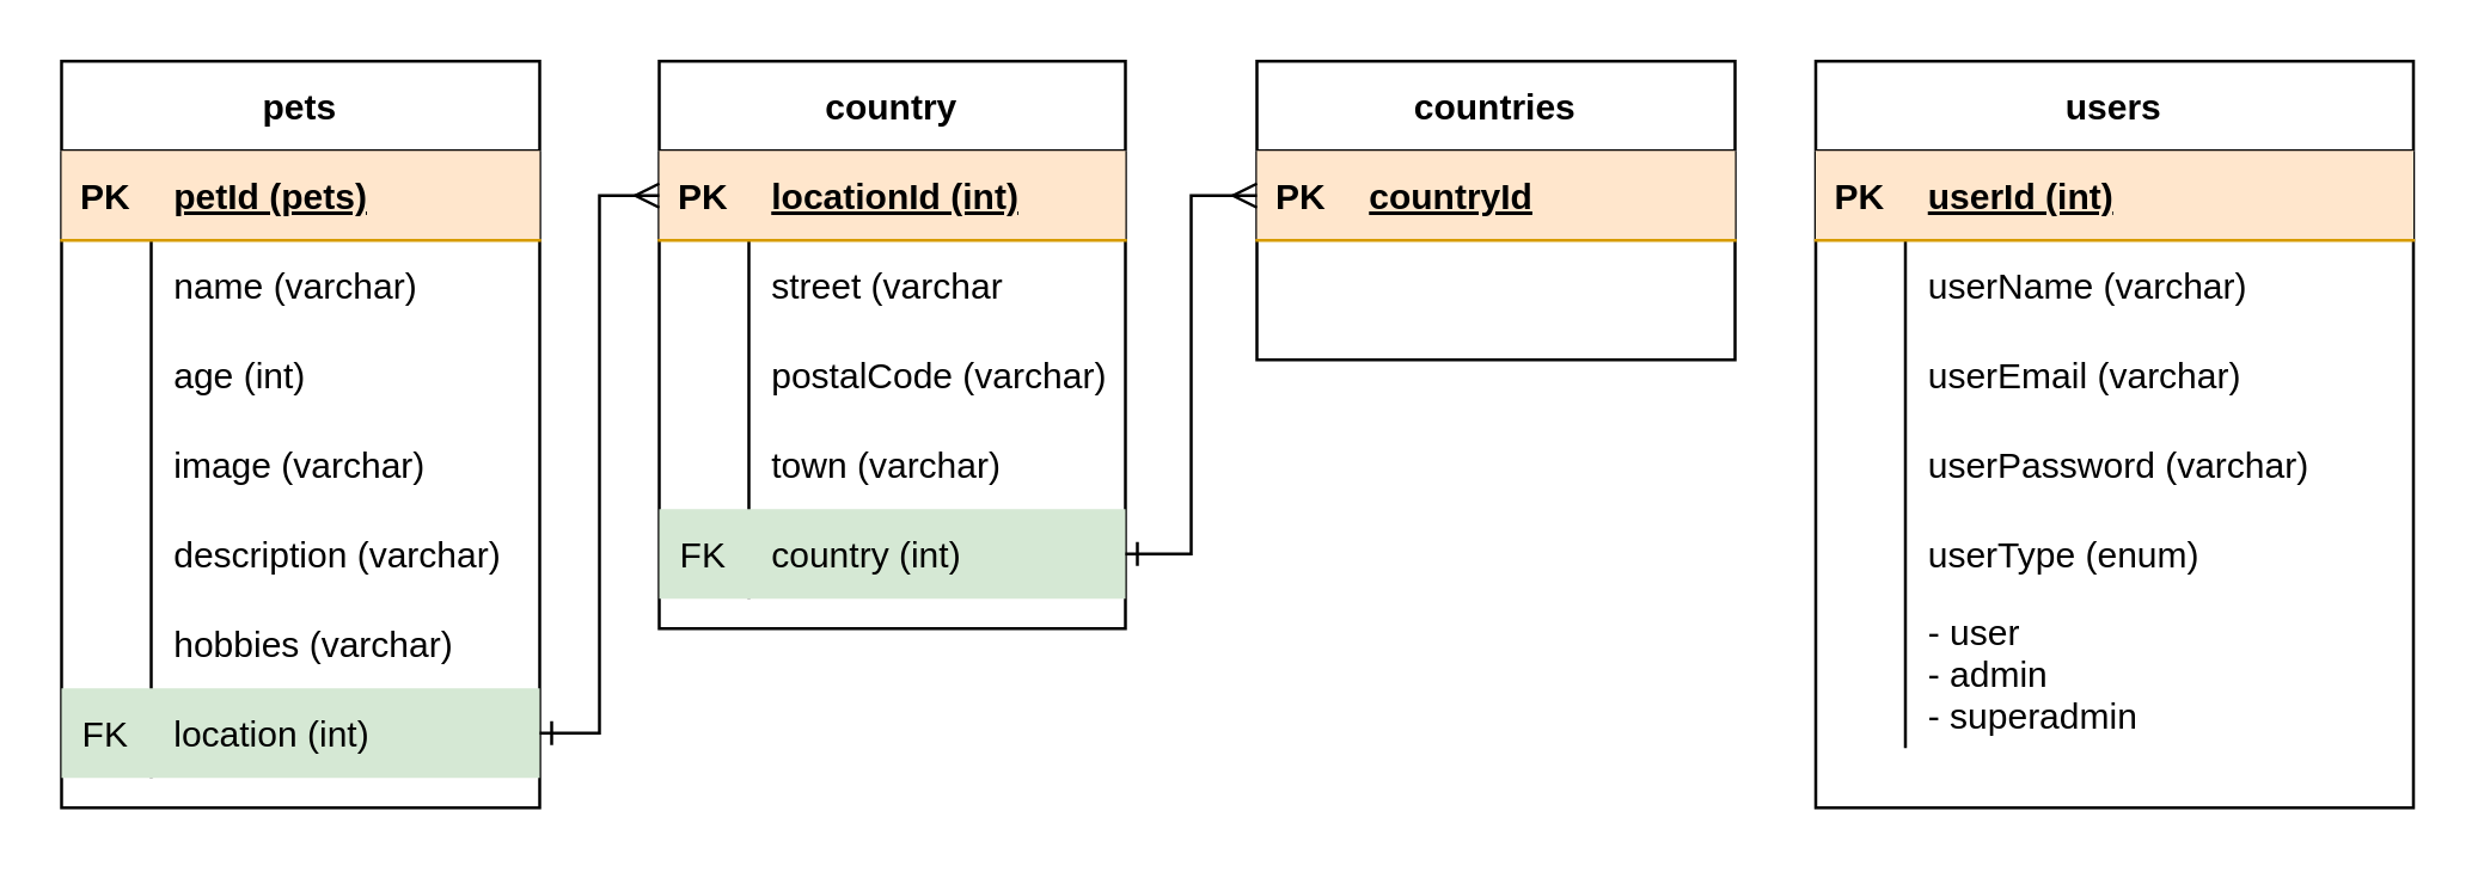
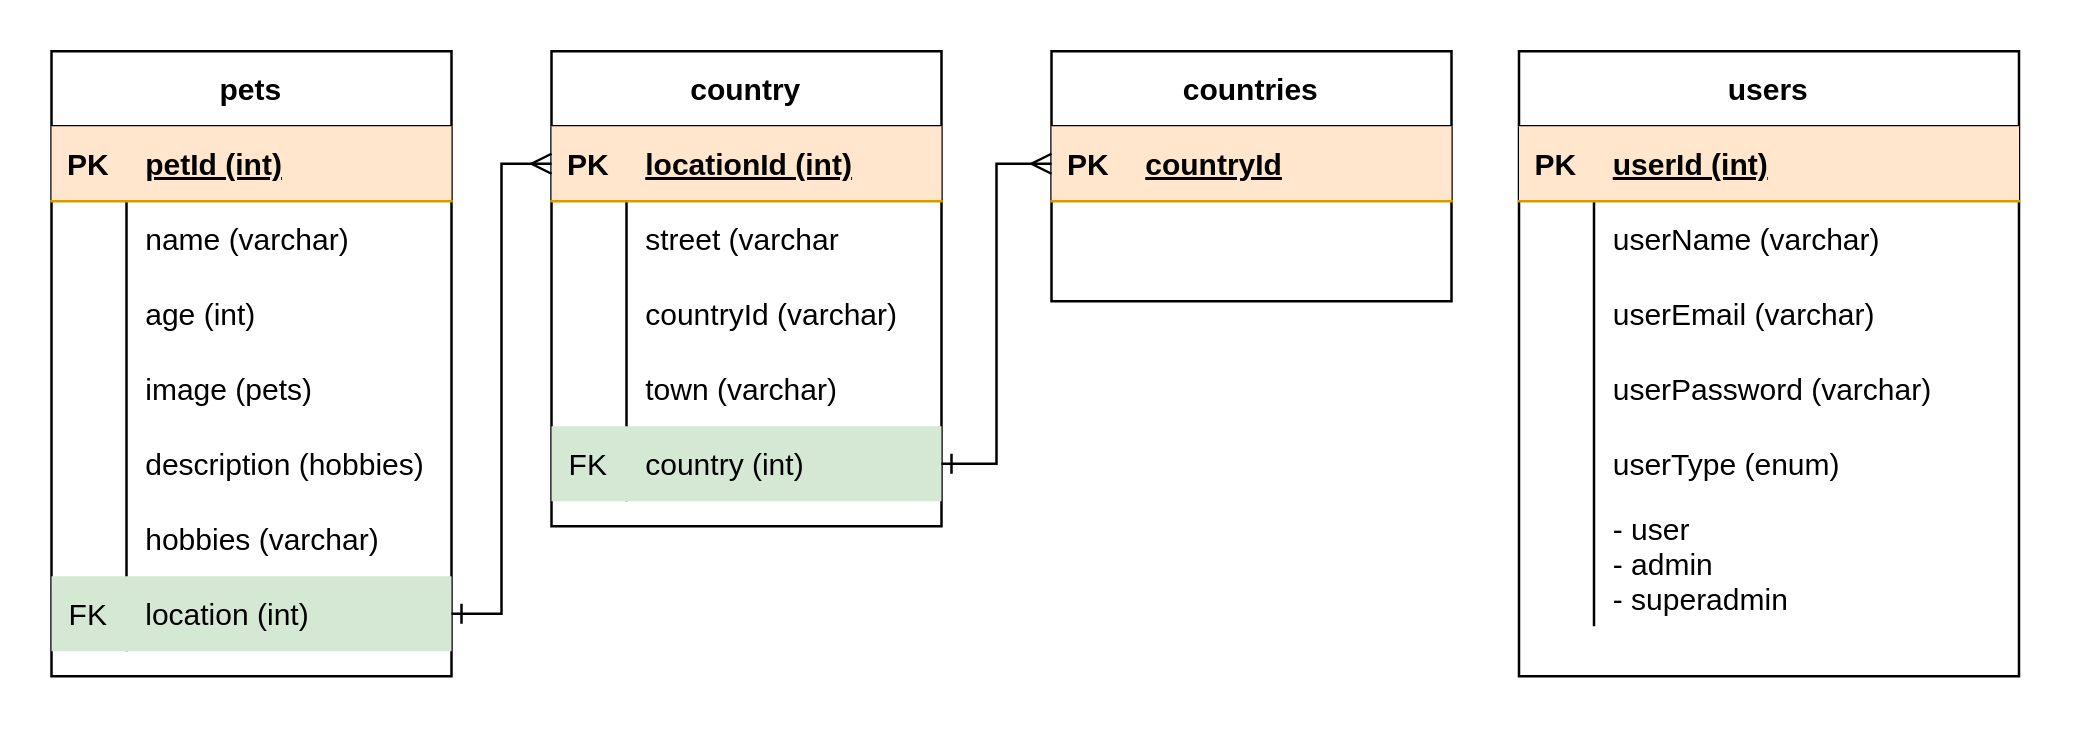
  <mxCell id="0" />
  <mxCell id="1" parent="0" />
  <mxCell id="2" value="pets" style="shape=table;startSize=30;container=1;collapsible=1;childLayout=tableLayout;fixedRows=1;rowLines=0;fontStyle=1;align=center;resizeLast=1;" vertex="1" parent="1"><mxGeometry x="20" y="20" width="160" height="250" as="geometry" /></mxCell>
  <mxCell id="3" value="" style="shape=partialRectangle;collapsible=0;dropTarget=0;pointerEvents=0;fillColor=#ffe6cc;top=0;left=0;bottom=1;right=0;points=[[0,0.5],[1,0.5]];portConstraint=eastwest;strokeColor=#d79b00;" vertex="1" parent="2"><mxGeometry y="30" width="160" height="30" as="geometry" /></mxCell>
  <mxCell id="4" value="PK" style="shape=partialRectangle;connectable=0;fillColor=none;top=0;left=0;bottom=0;right=0;fontStyle=1;overflow=hidden;" vertex="1" parent="3"><mxGeometry width="30" height="30" as="geometry" /></mxCell>
- <mxCell id="5" value="petId (pets)" style="shape=partialRectangle;connectable=0;fillColor=none;top=0;left=0;bottom=0;right=0;align=left;spacingLeft=6;fontStyle=5;overflow=hidden;" vertex="1" parent="3"><mxGeometry x="30" width="130" height="30" as="geometry" /></mxCell>
+ <mxCell id="5" value="petId (int)" style="shape=partialRectangle;connectable=0;fillColor=none;top=0;left=0;bottom=0;right=0;align=left;spacingLeft=6;fontStyle=5;overflow=hidden;" vertex="1" parent="3"><mxGeometry x="30" width="130" height="30" as="geometry" /></mxCell>
  <mxCell id="6" value="" style="shape=partialRectangle;collapsible=0;dropTarget=0;pointerEvents=0;fillColor=none;top=0;left=0;bottom=0;right=0;points=[[0,0.5],[1,0.5]];portConstraint=eastwest;" vertex="1" parent="2"><mxGeometry y="60" width="160" height="30" as="geometry" /></mxCell>
  <mxCell id="7" value="" style="shape=partialRectangle;connectable=0;fillColor=none;top=0;left=0;bottom=0;right=0;editable=1;overflow=hidden;" vertex="1" parent="6"><mxGeometry width="30" height="30" as="geometry" /></mxCell>
  <mxCell id="8" value="name (varchar)" style="shape=partialRectangle;connectable=0;fillColor=none;top=0;left=0;bottom=0;right=0;align=left;spacingLeft=6;overflow=hidden;" vertex="1" parent="6"><mxGeometry x="30" width="130" height="30" as="geometry" /></mxCell>
  <mxCell id="9" value="" style="shape=partialRectangle;collapsible=0;dropTarget=0;pointerEvents=0;fillColor=none;top=0;left=0;bottom=0;right=0;points=[[0,0.5],[1,0.5]];portConstraint=eastwest;" vertex="1" parent="2"><mxGeometry y="90" width="160" height="30" as="geometry" /></mxCell>
  <mxCell id="10" value="" style="shape=partialRectangle;connectable=0;fillColor=none;top=0;left=0;bottom=0;right=0;editable=1;overflow=hidden;" vertex="1" parent="9"><mxGeometry width="30" height="30" as="geometry" /></mxCell>
  <mxCell id="11" value="age (int)" style="shape=partialRectangle;connectable=0;fillColor=none;top=0;left=0;bottom=0;right=0;align=left;spacingLeft=6;overflow=hidden;" vertex="1" parent="9"><mxGeometry x="30" width="130" height="30" as="geometry" /></mxCell>
  <mxCell id="12" value="" style="shape=partialRectangle;collapsible=0;dropTarget=0;pointerEvents=0;fillColor=none;top=0;left=0;bottom=0;right=0;points=[[0,0.5],[1,0.5]];portConstraint=eastwest;" vertex="1" parent="2"><mxGeometry y="120" width="160" height="30" as="geometry" /></mxCell>
  <mxCell id="13" value="" style="shape=partialRectangle;connectable=0;fillColor=none;top=0;left=0;bottom=0;right=0;editable=1;overflow=hidden;" vertex="1" parent="12"><mxGeometry width="30" height="30" as="geometry" /></mxCell>
- <mxCell id="14" value="image (varchar)" style="shape=partialRectangle;connectable=0;fillColor=none;top=0;left=0;bottom=0;right=0;align=left;spacingLeft=6;overflow=hidden;" vertex="1" parent="12"><mxGeometry x="30" width="130" height="30" as="geometry" /></mxCell>
+ <mxCell id="14" value="image (pets)" style="shape=partialRectangle;connectable=0;fillColor=none;top=0;left=0;bottom=0;right=0;align=left;spacingLeft=6;overflow=hidden;" vertex="1" parent="12"><mxGeometry x="30" width="130" height="30" as="geometry" /></mxCell>
  <mxCell id="15" value="" style="shape=partialRectangle;collapsible=0;dropTarget=0;pointerEvents=0;fillColor=none;top=0;left=0;bottom=0;right=0;points=[[0,0.5],[1,0.5]];portConstraint=eastwest;" vertex="1" parent="2"><mxGeometry y="150" width="160" height="30" as="geometry" /></mxCell>
  <mxCell id="16" value="" style="shape=partialRectangle;connectable=0;fillColor=none;top=0;left=0;bottom=0;right=0;editable=1;overflow=hidden;" vertex="1" parent="15"><mxGeometry width="30" height="30" as="geometry" /></mxCell>
- <mxCell id="17" value="description (varchar)" style="shape=partialRectangle;connectable=0;fillColor=none;top=0;left=0;bottom=0;right=0;align=left;spacingLeft=6;overflow=hidden;" vertex="1" parent="15"><mxGeometry x="30" width="130" height="30" as="geometry" /></mxCell>
+ <mxCell id="17" value="description (hobbies)" style="shape=partialRectangle;connectable=0;fillColor=none;top=0;left=0;bottom=0;right=0;align=left;spacingLeft=6;overflow=hidden;" vertex="1" parent="15"><mxGeometry x="30" width="130" height="30" as="geometry" /></mxCell>
  <mxCell id="18" value="" style="shape=partialRectangle;collapsible=0;dropTarget=0;pointerEvents=0;fillColor=none;top=0;left=0;bottom=0;right=0;points=[[0,0.5],[1,0.5]];portConstraint=eastwest;" vertex="1" parent="2"><mxGeometry y="180" width="160" height="30" as="geometry" /></mxCell>
  <mxCell id="19" value="" style="shape=partialRectangle;connectable=0;fillColor=none;top=0;left=0;bottom=0;right=0;editable=1;overflow=hidden;" vertex="1" parent="18"><mxGeometry width="30" height="30" as="geometry" /></mxCell>
  <mxCell id="20" value="hobbies (varchar)" style="shape=partialRectangle;connectable=0;fillColor=none;top=0;left=0;bottom=0;right=0;align=left;spacingLeft=6;overflow=hidden;" vertex="1" parent="18"><mxGeometry x="30" width="130" height="30" as="geometry" /></mxCell>
  <mxCell id="21" value="" style="shape=partialRectangle;collapsible=0;dropTarget=0;pointerEvents=0;fillColor=#d5e8d4;top=0;left=0;bottom=0;right=0;points=[[0,0.5],[1,0.5]];portConstraint=eastwest;strokeColor=#82b366;" vertex="1" parent="2"><mxGeometry y="210" width="160" height="30" as="geometry" /></mxCell>
  <mxCell id="22" value="FK" style="shape=partialRectangle;connectable=0;fillColor=none;top=0;left=0;bottom=0;right=0;editable=1;overflow=hidden;" vertex="1" parent="21"><mxGeometry width="30" height="30" as="geometry" /></mxCell>
  <mxCell id="23" value="location (int)" style="shape=partialRectangle;connectable=0;fillColor=none;top=0;left=0;bottom=0;right=0;align=left;spacingLeft=6;overflow=hidden;" vertex="1" parent="21"><mxGeometry x="30" width="130" height="30" as="geometry" /></mxCell>
  <mxCell id="24" value="country" style="shape=table;startSize=30;container=1;collapsible=1;childLayout=tableLayout;fixedRows=1;rowLines=0;fontStyle=1;align=center;resizeLast=1;" vertex="1" parent="1"><mxGeometry x="220" y="20" width="156" height="190" as="geometry" /></mxCell>
  <mxCell id="25" value="" style="shape=partialRectangle;collapsible=0;dropTarget=0;pointerEvents=0;fillColor=#ffe6cc;top=0;left=0;bottom=1;right=0;points=[[0,0.5],[1,0.5]];portConstraint=eastwest;strokeColor=#d79b00;" vertex="1" parent="24"><mxGeometry y="30" width="156" height="30" as="geometry" /></mxCell>
  <mxCell id="26" value="PK" style="shape=partialRectangle;connectable=0;fillColor=none;top=0;left=0;bottom=0;right=0;fontStyle=1;overflow=hidden;" vertex="1" parent="25"><mxGeometry width="30" height="30" as="geometry" /></mxCell>
  <mxCell id="27" value="locationId (int)" style="shape=partialRectangle;connectable=0;fillColor=none;top=0;left=0;bottom=0;right=0;align=left;spacingLeft=6;fontStyle=5;overflow=hidden;" vertex="1" parent="25"><mxGeometry x="30" width="126" height="30" as="geometry" /></mxCell>
  <mxCell id="28" value="" style="shape=partialRectangle;collapsible=0;dropTarget=0;pointerEvents=0;fillColor=none;top=0;left=0;bottom=0;right=0;points=[[0,0.5],[1,0.5]];portConstraint=eastwest;" vertex="1" parent="24"><mxGeometry y="60" width="156" height="30" as="geometry" /></mxCell>
  <mxCell id="29" value="" style="shape=partialRectangle;connectable=0;fillColor=none;top=0;left=0;bottom=0;right=0;editable=1;overflow=hidden;" vertex="1" parent="28"><mxGeometry width="30" height="30" as="geometry" /></mxCell>
  <mxCell id="30" value="street (varchar" style="shape=partialRectangle;connectable=0;fillColor=none;top=0;left=0;bottom=0;right=0;align=left;spacingLeft=6;overflow=hidden;" vertex="1" parent="28"><mxGeometry x="30" width="126" height="30" as="geometry" /></mxCell>
  <mxCell id="31" value="" style="shape=partialRectangle;collapsible=0;dropTarget=0;pointerEvents=0;fillColor=none;top=0;left=0;bottom=0;right=0;points=[[0,0.5],[1,0.5]];portConstraint=eastwest;" vertex="1" parent="24"><mxGeometry y="90" width="156" height="30" as="geometry" /></mxCell>
  <mxCell id="32" value="" style="shape=partialRectangle;connectable=0;fillColor=none;top=0;left=0;bottom=0;right=0;editable=1;overflow=hidden;" vertex="1" parent="31"><mxGeometry width="30" height="30" as="geometry" /></mxCell>
- <mxCell id="33" value="postalCode (varchar)" style="shape=partialRectangle;connectable=0;fillColor=none;top=0;left=0;bottom=0;right=0;align=left;spacingLeft=6;overflow=hidden;" vertex="1" parent="31"><mxGeometry x="30" width="126" height="30" as="geometry" /></mxCell>
+ <mxCell id="33" value="countryId (varchar)" style="shape=partialRectangle;connectable=0;fillColor=none;top=0;left=0;bottom=0;right=0;align=left;spacingLeft=6;overflow=hidden;" vertex="1" parent="31"><mxGeometry x="30" width="126" height="30" as="geometry" /></mxCell>
  <mxCell id="34" value="" style="shape=partialRectangle;collapsible=0;dropTarget=0;pointerEvents=0;fillColor=none;top=0;left=0;bottom=0;right=0;points=[[0,0.5],[1,0.5]];portConstraint=eastwest;" vertex="1" parent="24"><mxGeometry y="120" width="156" height="30" as="geometry" /></mxCell>
  <mxCell id="35" value="" style="shape=partialRectangle;connectable=0;fillColor=none;top=0;left=0;bottom=0;right=0;editable=1;overflow=hidden;" vertex="1" parent="34"><mxGeometry width="30" height="30" as="geometry" /></mxCell>
  <mxCell id="36" value="town (varchar)" style="shape=partialRectangle;connectable=0;fillColor=none;top=0;left=0;bottom=0;right=0;align=left;spacingLeft=6;overflow=hidden;" vertex="1" parent="34"><mxGeometry x="30" width="126" height="30" as="geometry" /></mxCell>
  <mxCell id="37" value="" style="shape=partialRectangle;collapsible=0;dropTarget=0;pointerEvents=0;fillColor=#d5e8d4;top=0;left=0;bottom=0;right=0;points=[[0,0.5],[1,0.5]];portConstraint=eastwest;strokeColor=#82b366;" vertex="1" parent="24"><mxGeometry y="150" width="156" height="30" as="geometry" /></mxCell>
  <mxCell id="38" value="FK" style="shape=partialRectangle;connectable=0;fillColor=none;top=0;left=0;bottom=0;right=0;editable=1;overflow=hidden;" vertex="1" parent="37"><mxGeometry width="30" height="30" as="geometry" /></mxCell>
  <mxCell id="39" value="country (int)" style="shape=partialRectangle;connectable=0;fillColor=none;top=0;left=0;bottom=0;right=0;align=left;spacingLeft=6;overflow=hidden;" vertex="1" parent="37"><mxGeometry x="30" width="126" height="30" as="geometry" /></mxCell>
  <mxCell id="40" value="countries" style="shape=table;startSize=30;container=1;collapsible=1;childLayout=tableLayout;fixedRows=1;rowLines=0;fontStyle=1;align=center;resizeLast=1;" vertex="1" parent="1"><mxGeometry x="420" y="20" width="160" height="100" as="geometry" /></mxCell>
  <mxCell id="41" value="" style="shape=partialRectangle;collapsible=0;dropTarget=0;pointerEvents=0;fillColor=#ffe6cc;top=0;left=0;bottom=1;right=0;points=[[0,0.5],[1,0.5]];portConstraint=eastwest;strokeColor=#d79b00;" vertex="1" parent="40"><mxGeometry y="30" width="160" height="30" as="geometry" /></mxCell>
  <mxCell id="42" value="PK" style="shape=partialRectangle;connectable=0;fillColor=none;top=0;left=0;bottom=0;right=0;fontStyle=1;overflow=hidden;" vertex="1" parent="41"><mxGeometry width="30" height="30" as="geometry" /></mxCell>
  <mxCell id="43" value="countryId" style="shape=partialRectangle;connectable=0;fillColor=none;top=0;left=0;bottom=0;right=0;align=left;spacingLeft=6;fontStyle=5;overflow=hidden;" vertex="1" parent="41"><mxGeometry x="30" width="130" height="30" as="geometry" /></mxCell>
  <mxCell id="44" value="" style="shape=partialRectangle;collapsible=0;dropTarget=0;pointerEvents=0;fillColor=none;top=0;left=0;bottom=0;right=0;points=[[0,0.5],[1,0.5]];portConstraint=eastwest;" vertex="1" parent="40"><mxGeometry y="60" width="160" height="30" as="geometry" /></mxCell>
  <mxCell id="45" value="" style="shape=partialRectangle;connectable=0;fillColor=none;top=0;left=0;bottom=0;right=0;editable=1;overflow=hidden;" vertex="1" parent="44"><mxGeometry width="30" height="30" as="geometry" /></mxCell>
  <mxCell id="46" style="edgeStyle=orthogonalEdgeStyle;rounded=0;orthogonalLoop=1;jettySize=auto;html=1;entryX=0;entryY=0.5;entryDx=0;entryDy=0;endArrow=ERmany;endFill=0;startArrow=ERone;startFill=0;" edge="1" parent="1" source="21" target="25"><mxGeometry relative="1" as="geometry" /></mxCell>
  <mxCell id="47" style="edgeStyle=orthogonalEdgeStyle;rounded=0;orthogonalLoop=1;jettySize=auto;html=1;entryX=0;entryY=0.5;entryDx=0;entryDy=0;startArrow=ERone;startFill=0;endArrow=ERmany;endFill=0;" edge="1" parent="1" source="37" target="41"><mxGeometry relative="1" as="geometry" /></mxCell>
  <mxCell id="48" value="users" style="shape=table;startSize=30;container=1;collapsible=1;childLayout=tableLayout;fixedRows=1;rowLines=0;fontStyle=1;align=center;resizeLast=1;" vertex="1" parent="1"><mxGeometry x="607" y="20" width="200" height="250" as="geometry" /></mxCell>
  <mxCell id="49" value="" style="shape=partialRectangle;collapsible=0;dropTarget=0;pointerEvents=0;fillColor=#ffe6cc;top=0;left=0;bottom=1;right=0;points=[[0,0.5],[1,0.5]];portConstraint=eastwest;strokeColor=#d79b00;" vertex="1" parent="48"><mxGeometry y="30" width="200" height="30" as="geometry" /></mxCell>
  <mxCell id="50" value="PK" style="shape=partialRectangle;connectable=0;fillColor=none;top=0;left=0;bottom=0;right=0;fontStyle=1;overflow=hidden;" vertex="1" parent="49"><mxGeometry width="30" height="30" as="geometry" /></mxCell>
  <mxCell id="51" value="userId (int)" style="shape=partialRectangle;connectable=0;fillColor=none;top=0;left=0;bottom=0;right=0;align=left;spacingLeft=6;fontStyle=5;overflow=hidden;" vertex="1" parent="49"><mxGeometry x="30" width="170" height="30" as="geometry" /></mxCell>
  <mxCell id="52" value="" style="shape=partialRectangle;collapsible=0;dropTarget=0;pointerEvents=0;fillColor=none;top=0;left=0;bottom=0;right=0;points=[[0,0.5],[1,0.5]];portConstraint=eastwest;" vertex="1" parent="48"><mxGeometry y="60" width="200" height="30" as="geometry" /></mxCell>
  <mxCell id="53" value="" style="shape=partialRectangle;connectable=0;fillColor=none;top=0;left=0;bottom=0;right=0;editable=1;overflow=hidden;" vertex="1" parent="52"><mxGeometry width="30" height="30" as="geometry" /></mxCell>
  <mxCell id="54" value="userName (varchar)" style="shape=partialRectangle;connectable=0;fillColor=none;top=0;left=0;bottom=0;right=0;align=left;spacingLeft=6;overflow=hidden;" vertex="1" parent="52"><mxGeometry x="30" width="170" height="30" as="geometry" /></mxCell>
  <mxCell id="55" value="" style="shape=partialRectangle;collapsible=0;dropTarget=0;pointerEvents=0;fillColor=none;top=0;left=0;bottom=0;right=0;points=[[0,0.5],[1,0.5]];portConstraint=eastwest;" vertex="1" parent="48"><mxGeometry y="90" width="200" height="30" as="geometry" /></mxCell>
  <mxCell id="56" value="" style="shape=partialRectangle;connectable=0;fillColor=none;top=0;left=0;bottom=0;right=0;editable=1;overflow=hidden;" vertex="1" parent="55"><mxGeometry width="30" height="30" as="geometry" /></mxCell>
  <mxCell id="57" value="userEmail (varchar)" style="shape=partialRectangle;connectable=0;fillColor=none;top=0;left=0;bottom=0;right=0;align=left;spacingLeft=6;overflow=hidden;" vertex="1" parent="55"><mxGeometry x="30" width="170" height="30" as="geometry" /></mxCell>
  <mxCell id="58" value="" style="shape=partialRectangle;collapsible=0;dropTarget=0;pointerEvents=0;fillColor=none;top=0;left=0;bottom=0;right=0;points=[[0,0.5],[1,0.5]];portConstraint=eastwest;" vertex="1" parent="48"><mxGeometry y="120" width="200" height="30" as="geometry" /></mxCell>
  <mxCell id="59" value="" style="shape=partialRectangle;connectable=0;fillColor=none;top=0;left=0;bottom=0;right=0;editable=1;overflow=hidden;" vertex="1" parent="58"><mxGeometry width="30" height="30" as="geometry" /></mxCell>
  <mxCell id="60" value="userPassword (varchar)" style="shape=partialRectangle;connectable=0;fillColor=none;top=0;left=0;bottom=0;right=0;align=left;spacingLeft=6;overflow=hidden;" vertex="1" parent="58"><mxGeometry x="30" width="170" height="30" as="geometry" /></mxCell>
  <mxCell id="61" value="" style="shape=partialRectangle;collapsible=0;dropTarget=0;pointerEvents=0;fillColor=none;top=0;left=0;bottom=0;right=0;points=[[0,0.5],[1,0.5]];portConstraint=eastwest;" vertex="1" parent="48"><mxGeometry y="150" width="200" height="30" as="geometry" /></mxCell>
  <mxCell id="62" value="" style="shape=partialRectangle;connectable=0;fillColor=none;top=0;left=0;bottom=0;right=0;editable=1;overflow=hidden;" vertex="1" parent="61"><mxGeometry width="30" height="30" as="geometry" /></mxCell>
  <mxCell id="63" value="userType (enum)" style="shape=partialRectangle;connectable=0;fillColor=none;top=0;left=0;bottom=0;right=0;align=left;spacingLeft=6;overflow=hidden;" vertex="1" parent="61"><mxGeometry x="30" width="170" height="30" as="geometry" /></mxCell>
  <mxCell id="64" value="" style="shape=partialRectangle;collapsible=0;dropTarget=0;pointerEvents=0;fillColor=none;top=0;left=0;bottom=0;right=0;points=[[0,0.5],[1,0.5]];portConstraint=eastwest;" vertex="1" parent="48"><mxGeometry y="180" width="200" height="50" as="geometry" /></mxCell>
  <mxCell id="65" value="" style="shape=partialRectangle;connectable=0;fillColor=none;top=0;left=0;bottom=0;right=0;editable=1;overflow=hidden;" vertex="1" parent="64"><mxGeometry width="30" height="50" as="geometry" /></mxCell>
  <mxCell id="66" value="- user&#10;- admin&#10;- superadmin" style="shape=partialRectangle;connectable=0;fillColor=none;top=0;left=0;bottom=0;right=0;align=left;spacingLeft=6;overflow=hidden;" vertex="1" parent="64"><mxGeometry x="30" width="170" height="50" as="geometry" /></mxCell>
